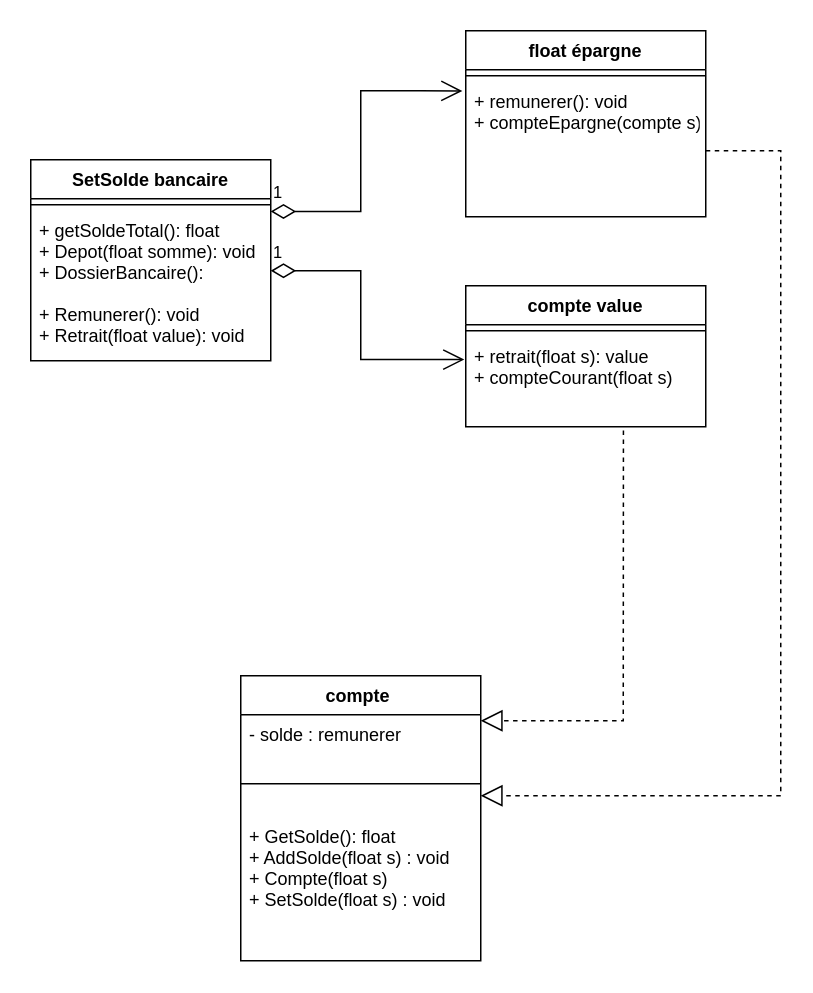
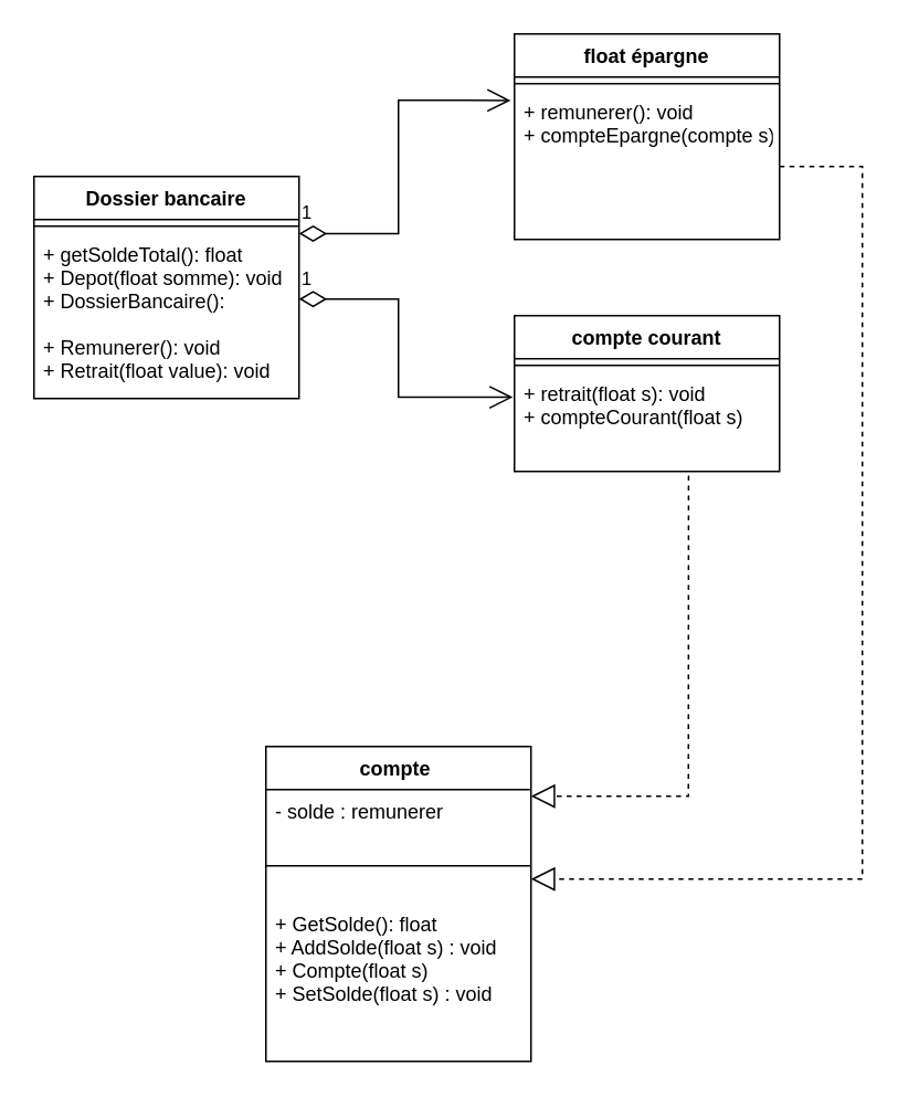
  <mxCell id="0" />
  <mxCell id="1" parent="0" />
  <mxCell id="2" value="float épargne" style="swimlane;fontStyle=1;align=center;verticalAlign=top;childLayout=stackLayout;horizontal=1;startSize=26;horizontalStack=0;resizeParent=1;resizeParentMax=0;resizeLast=0;collapsible=1;marginBottom=0;" vertex="1" parent="1"><mxGeometry x="310" y="20" width="160" height="124" as="geometry" /></mxCell>
  <mxCell id="3" value="" style="line;strokeWidth=1;fillColor=none;align=left;verticalAlign=middle;spacingTop=-1;spacingLeft=3;spacingRight=3;rotatable=0;labelPosition=right;points=[];portConstraint=eastwest;strokeColor=inherit;" vertex="1" parent="2"><mxGeometry y="26" width="160" height="8" as="geometry" /></mxCell>
  <mxCell id="4" value="+ remunerer(): void&#10;+ compteEpargne(compte s)&#10;" style="text;strokeColor=none;fillColor=none;align=left;verticalAlign=top;spacingLeft=4;spacingRight=4;overflow=hidden;rotatable=0;points=[[0,0.5],[1,0.5]];portConstraint=eastwest;" vertex="1" parent="2"><mxGeometry y="34" width="160" height="90" as="geometry" /></mxCell>
- <mxCell id="5" value="compte value" style="swimlane;fontStyle=1;align=center;verticalAlign=top;childLayout=stackLayout;horizontal=1;startSize=26;horizontalStack=0;resizeParent=1;resizeParentMax=0;resizeLast=0;collapsible=1;marginBottom=0;" vertex="1" parent="1"><mxGeometry x="310" y="190" width="160" height="94" as="geometry" /></mxCell>
+ <mxCell id="5" value="compte courant" style="swimlane;fontStyle=1;align=center;verticalAlign=top;childLayout=stackLayout;horizontal=1;startSize=26;horizontalStack=0;resizeParent=1;resizeParentMax=0;resizeLast=0;collapsible=1;marginBottom=0;" vertex="1" parent="1"><mxGeometry x="310" y="190" width="160" height="94" as="geometry" /></mxCell>
  <mxCell id="6" value="" style="line;strokeWidth=1;fillColor=none;align=left;verticalAlign=middle;spacingTop=-1;spacingLeft=3;spacingRight=3;rotatable=0;labelPosition=right;points=[];portConstraint=eastwest;strokeColor=inherit;" vertex="1" parent="5"><mxGeometry y="26" width="160" height="8" as="geometry" /></mxCell>
- <mxCell id="7" value="+ retrait(float s): value&#10;+ compteCourant(float s)&#10;" style="text;strokeColor=none;fillColor=none;align=left;verticalAlign=top;spacingLeft=4;spacingRight=4;overflow=hidden;rotatable=0;points=[[0,0.5],[1,0.5]];portConstraint=eastwest;" vertex="1" parent="5"><mxGeometry y="34" width="160" height="60" as="geometry" /></mxCell>
- <mxCell id="8" value="SetSolde bancaire" style="swimlane;fontStyle=1;align=center;verticalAlign=top;childLayout=stackLayout;horizontal=1;startSize=26;horizontalStack=0;resizeParent=1;resizeParentMax=0;resizeLast=0;collapsible=1;marginBottom=0;" vertex="1" parent="1"><mxGeometry x="20" y="106" width="160" height="134" as="geometry" /></mxCell>
+ <mxCell id="7" value="+ retrait(float s): void&#10;+ compteCourant(float s)&#10;" style="text;strokeColor=none;fillColor=none;align=left;verticalAlign=top;spacingLeft=4;spacingRight=4;overflow=hidden;rotatable=0;points=[[0,0.5],[1,0.5]];portConstraint=eastwest;" vertex="1" parent="5"><mxGeometry y="34" width="160" height="60" as="geometry" /></mxCell>
+ <mxCell id="8" value="Dossier bancaire" style="swimlane;fontStyle=1;align=center;verticalAlign=top;childLayout=stackLayout;horizontal=1;startSize=26;horizontalStack=0;resizeParent=1;resizeParentMax=0;resizeLast=0;collapsible=1;marginBottom=0;" vertex="1" parent="1"><mxGeometry x="20" y="106" width="160" height="134" as="geometry" /></mxCell>
  <mxCell id="9" value="" style="line;strokeWidth=1;fillColor=none;align=left;verticalAlign=middle;spacingTop=-1;spacingLeft=3;spacingRight=3;rotatable=0;labelPosition=right;points=[];portConstraint=eastwest;strokeColor=inherit;" vertex="1" parent="8"><mxGeometry y="26" width="160" height="8" as="geometry" /></mxCell>
  <mxCell id="10" value="+ getSoldeTotal(): float&#10;+ Depot(float somme): void&#10;+ DossierBancaire(): &#10;&#10;+ Remunerer(): void&#10;+ Retrait(float value): void&#10;&#10;" style="text;strokeColor=none;fillColor=none;align=left;verticalAlign=top;spacingLeft=4;spacingRight=4;overflow=hidden;rotatable=0;points=[[0,0.5],[1,0.5]];portConstraint=eastwest;" vertex="1" parent="8"><mxGeometry y="34" width="160" height="100" as="geometry" /></mxCell>
  <mxCell id="11" value="1" style="endArrow=open;html=1;endSize=12;startArrow=diamondThin;startSize=14;startFill=0;edgeStyle=orthogonalEdgeStyle;align=left;verticalAlign=bottom;rounded=0;entryX=-0.014;entryY=0.544;entryDx=0;entryDy=0;entryPerimeter=0;" edge="1" parent="1"><mxGeometry x="-1" y="3" relative="1" as="geometry"><mxPoint x="180" y="140.47" as="sourcePoint" /><mxPoint x="307.76" y="60.144" as="targetPoint" /><Array as="points"><mxPoint x="240" y="140" /><mxPoint x="240" y="60" /><mxPoint x="280" y="60" /></Array></mxGeometry></mxCell>
  <mxCell id="12" value="1" style="endArrow=open;html=1;endSize=12;startArrow=diamondThin;startSize=14;startFill=0;edgeStyle=orthogonalEdgeStyle;align=left;verticalAlign=bottom;rounded=0;entryX=-0.006;entryY=0.893;entryDx=0;entryDy=0;entryPerimeter=0;" edge="1" parent="1"><mxGeometry x="-1" y="3" relative="1" as="geometry"><mxPoint x="180" y="180" as="sourcePoint" /><mxPoint x="309.04" y="239.218" as="targetPoint" /><Array as="points"><mxPoint x="240" y="180" /><mxPoint x="240" y="239" /></Array></mxGeometry></mxCell>
  <mxCell id="13" value="" style="endArrow=block;dashed=1;endFill=0;endSize=12;html=1;rounded=0;" edge="1" parent="1"><mxGeometry width="160" relative="1" as="geometry"><mxPoint x="470" y="100" as="sourcePoint" /><mxPoint x="320" y="530" as="targetPoint" /><Array as="points"><mxPoint x="520" y="100" /><mxPoint x="520" y="320" /><mxPoint x="520" y="530" /></Array></mxGeometry></mxCell>
  <mxCell id="14" value="" style="endArrow=block;dashed=1;endFill=0;endSize=12;html=1;rounded=0;exitX=0.657;exitY=1.041;exitDx=0;exitDy=0;exitPerimeter=0;" edge="1" parent="1" source="7"><mxGeometry width="160" relative="1" as="geometry"><mxPoint x="140" y="360" as="sourcePoint" /><mxPoint x="320" y="480" as="targetPoint" /><Array as="points"><mxPoint x="415" y="480" /></Array></mxGeometry></mxCell>
  <mxCell id="15" value="compte " style="swimlane;fontStyle=1;align=center;verticalAlign=top;childLayout=stackLayout;horizontal=1;startSize=26;horizontalStack=0;resizeParent=1;resizeParentMax=0;resizeLast=0;collapsible=1;marginBottom=0;" vertex="1" parent="1"><mxGeometry x="160" y="450" width="160" height="190" as="geometry" /></mxCell>
  <mxCell id="16" value="- solde : remunerer&#10;" style="text;strokeColor=none;fillColor=none;align=left;verticalAlign=top;spacingLeft=4;spacingRight=4;overflow=hidden;rotatable=0;points=[[0,0.5],[1,0.5]];portConstraint=eastwest;" vertex="1" parent="15"><mxGeometry y="26" width="160" height="24" as="geometry" /></mxCell>
  <mxCell id="17" value="" style="line;strokeWidth=1;fillColor=none;align=left;verticalAlign=middle;spacingTop=-1;spacingLeft=3;spacingRight=3;rotatable=0;labelPosition=right;points=[];portConstraint=eastwest;strokeColor=inherit;" vertex="1" parent="15"><mxGeometry y="50" width="160" height="44" as="geometry" /></mxCell>
  <mxCell id="18" value="+ GetSolde(): float&#10;+ AddSolde(float s) : void&#10;+ Compte(float s)&#10;+ SetSolde(float s) : void&#10;" style="text;strokeColor=none;fillColor=none;align=left;verticalAlign=top;spacingLeft=4;spacingRight=4;overflow=hidden;rotatable=0;points=[[0,0.5],[1,0.5]];portConstraint=eastwest;" vertex="1" parent="15"><mxGeometry y="94" width="160" height="96" as="geometry" /></mxCell>
